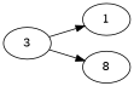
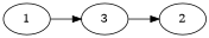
  digraph {
    rankdir=LR
    edge [secondaryType=none village=Bikini_Bottom weight=10]
    3
    1
-   2 [label=8]
-   3 -> 1 [heightLimit=3 primaryType=sideStreet]
+   2
+   1 -> 3 [heightLimit=3 primaryType=sideStreet]
    3 -> 2 [heightLimit=5 primaryType=mainStreet]
  }
